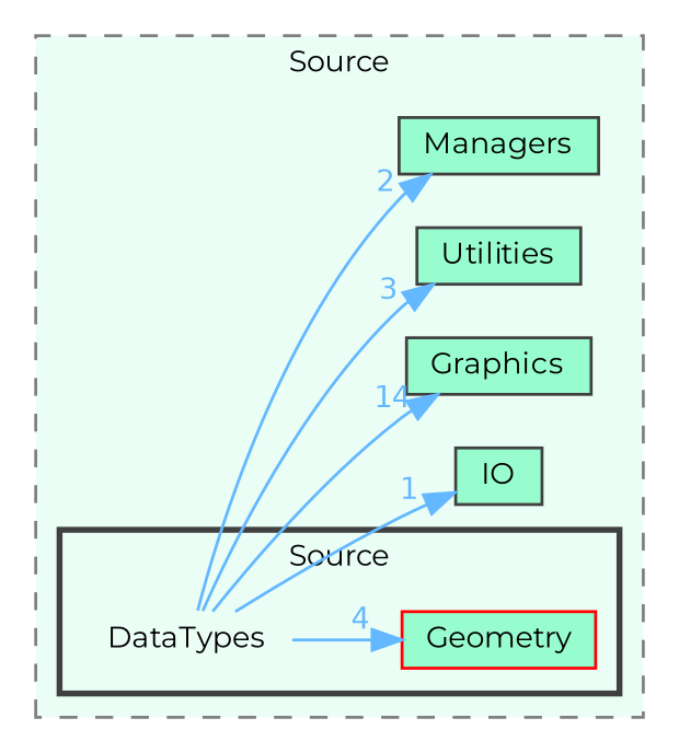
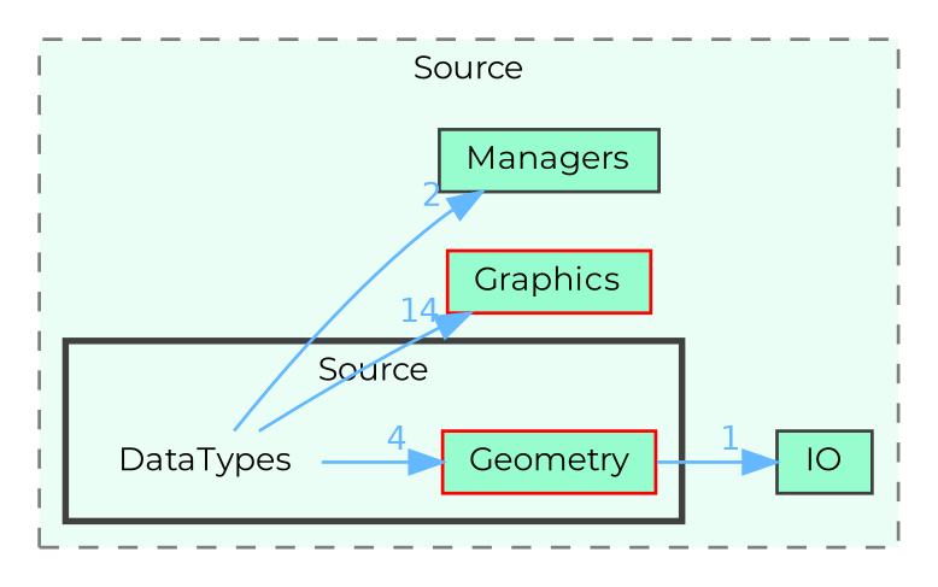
  digraph {
    compound=true
    fontname=Montserrat
    rankdir=LR
    node [fontname=Montserrat fontsize=10 shape=box color=grey25 fillcolor="#98fdce" style=filled]
    edge [color=steelblue1 fontcolor=steelblue1 fontname=Montserrat fontsize=10 labeldistance=1.5 labelfontname=Helvetica labelfontsize=10]
    n1 [height=0.2 label=DataTypes shape=plaintext width=0.4 color="" fillcolor="" style=""]
    n2 [color=red height=0.2 label=Geometry width=0.4]
    n3 [height=0.2 label=IO width=0.4]
-   n4 [height=0.2 label=Graphics width=0.4]
-   n5 [height=0.2 label=Utilities width=0.4]
+   n4 [color=red height=0.2 label=Graphics width=0.4]
    n6 [height=0.2 label=Managers width=0.4]
    subgraph cluster_1 {
      bgcolor="#ebfef5"
      fontsize=10
      label=Source
      pencolor=grey50
      style="filled,dashed"
      n3
      n4
-     n5
      n6
      subgraph cluster_2 {
        bgcolor="#ebfef5"
        fontsize=10
        label=Source
        pencolor=grey25
        style="filled,bold"
        n1
        n2
      }
    }
    n1 -> n2 [headlabel=4]
-   n1 -> n3 [headlabel=1]
+   n2 -> n3 [headlabel=1]
    n1 -> n4 [headlabel=14]
-   n1 -> n5 [headlabel=3]
    n1 -> n6 [headlabel=2]
  }
